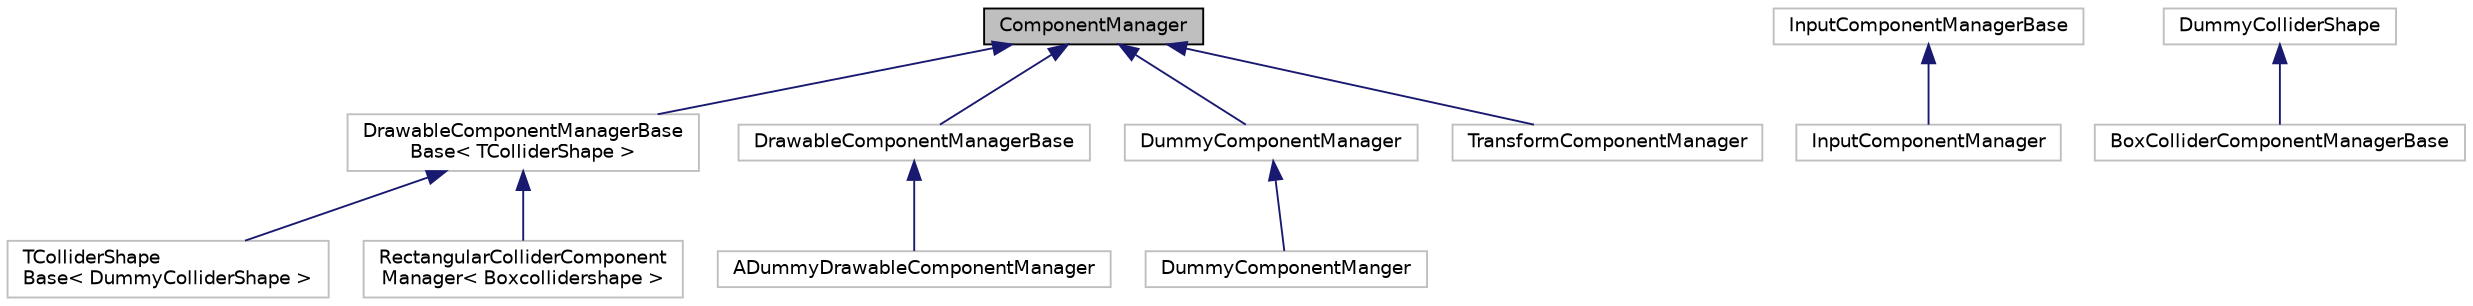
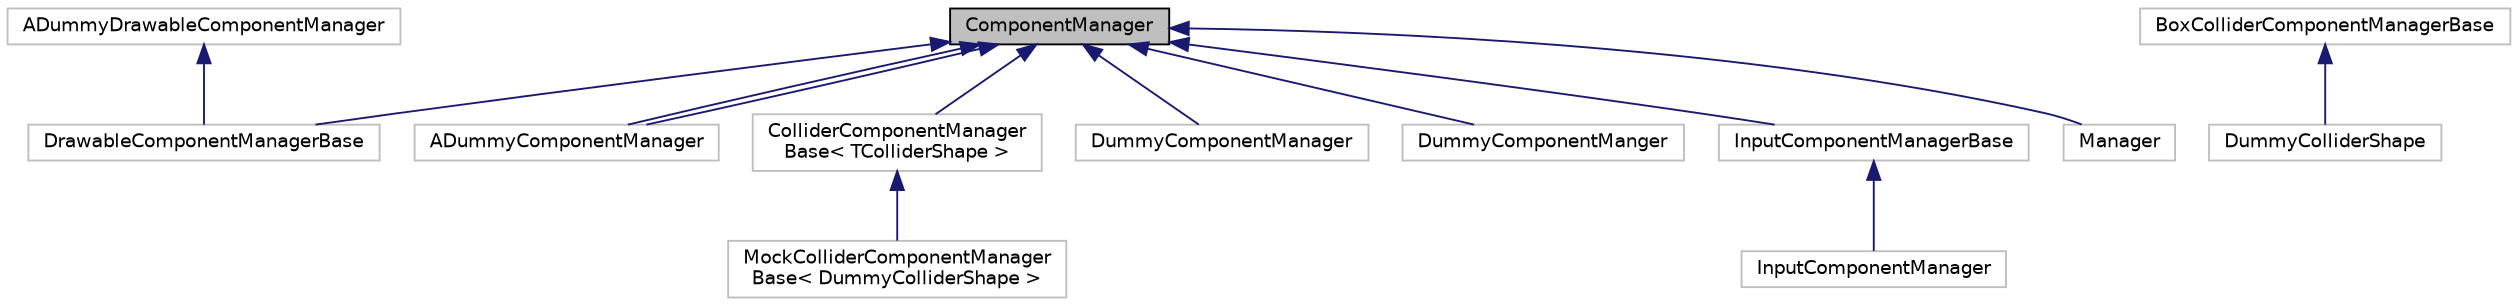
  digraph {
    rankdir=TB
    node [color=grey75 fillcolor=white fontname=Helvetica fontsize=10 shape=record style=filled]
    edge [color=midnightblue dir=back fontname=Helvetica fontsize=10 labelfontname=Helvetica labelfontsize=10 style=solid]
    n1 [color=black fillcolor=grey75 fontcolor=black height=0.2 label=ComponentManager width=0.4]
-   n3 [height=0.2 label="DrawableComponentManagerBase\lBase\< TColliderShape \>" width=0.4]
+   n2 [height=0.2 label=ADummyComponentManager width=0.4]
+   n3 [height=0.2 label="ColliderComponentManager\lBase\< TColliderShape \>" width=0.4]
    n4 [height=0.2 label=DrawableComponentManagerBase width=0.4]
    n5 [height=0.2 label=DummyComponentManager width=0.4]
    n6 [height=0.2 label=DummyComponentManger width=0.4]
    n7 [height=0.2 label=InputComponentManagerBase width=0.4]
-   n8 [height=0.2 label=TransformComponentManager width=0.4]
+   n8 [height=0.2 label=Manager width=0.4]
    n9 [height=0.2 label=BoxColliderComponentManagerBase width=0.4]
    n10 [height=0.2 label=DummyColliderShape width=0.4]
-   n11 [height=0.2 label="TColliderShape\lBase\< DummyColliderShape \>" width=0.4]
-   n12 [height=0.2 label="RectangularColliderComponent\lManager\< Boxcollidershape \>" width=0.4]
+   n11 [height=0.2 label="MockColliderComponentManager\lBase\< DummyColliderShape \>" width=0.4]
    n13 [height=0.2 label=ADummyDrawableComponentManager width=0.4]
    n14 [height=0.2 label=InputComponentManager width=0.4]
+   n1 -> n2
+   n1 -> n2
    n1 -> n3
    n1 -> n4
    n1 -> n5
-   n5 -> n6
+   n1 -> n6
+   n1 -> n7
    n1 -> n8
    n3 -> n11
-   n3 -> n12
-   n4 -> n13
+   n13 -> n4
    n7 -> n14
-   n10 -> n9
+   n9 -> n10
  }
